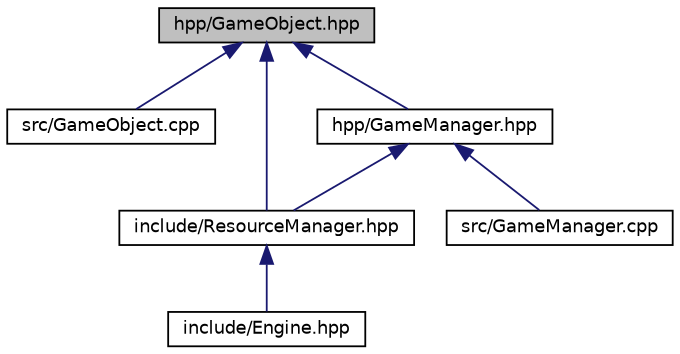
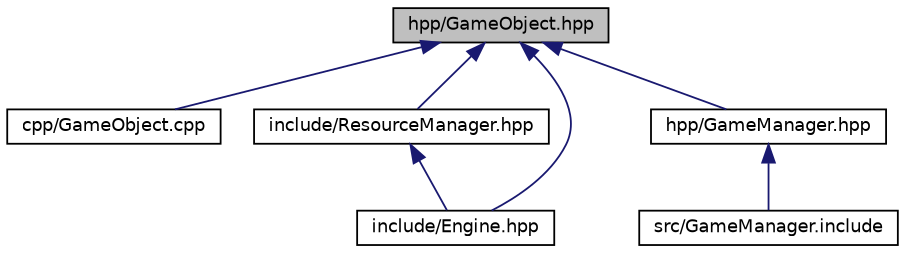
  digraph {
    node [color=black fillcolor=white fontname=Helvetica fontsize=10 shape=record style=filled]
    edge [color=midnightblue dir=back fontname=Helvetica fontsize=10 labelfontname=Helvetica labelfontsize=10 style=solid]
    n1 [fillcolor=grey75 fontcolor=black height=0.2 label="hpp/GameObject.hpp" width=0.4]
-   n2 [height=0.2 label="src/GameObject.cpp" width=0.4]
+   n2 [height=0.2 label="cpp/GameObject.cpp" width=0.4]
    n3 [height=0.2 label="include/ResourceManager.hpp" width=0.4]
    n4 [height=0.2 label="include/Engine.hpp" width=0.4]
    n5 [height=0.2 label="hpp/GameManager.hpp" width=0.4]
-   n6 [height=0.2 label="src/GameManager.cpp" width=0.4]
+   n6 [height=0.2 label="src/GameManager.include" width=0.4]
    n1 -> n2
    n1 -> n3
+   n1 -> n4
    n1 -> n5
    n3 -> n4
-   n5 -> n3
    n5 -> n6
  }
